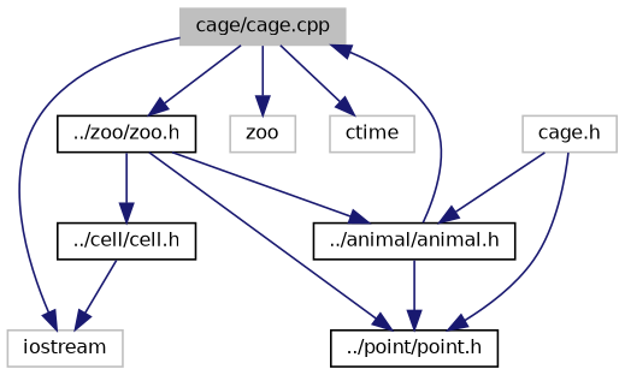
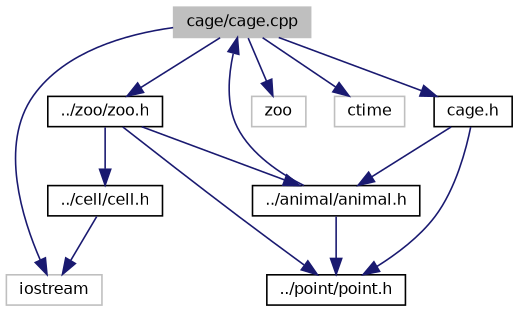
  digraph {
    node [color=black fillcolor=white fontname=Helvetica fontsize=10 shape=record style=filled]
    edge [color=midnightblue fontname=Helvetica fontsize=10 labelfontname=Helvetica labelfontsize=10 style=solid]
    n1 [color=grey75 fillcolor=grey75 fontcolor=black height=0.2 label="cage/cage.cpp" width=0.4]
-   n2 [color=grey75 height=0.2 label="cage.h" width=0.4]
+   n2 [height=0.2 label="cage.h" width=0.4]
    n3 [color=grey75 height=0.2 label=iostream width=0.4]
    n4 [height=0.2 label="../zoo/zoo.h" width=0.4]
    n5 [color=grey75 height=0.2 label=zoo width=0.4]
    n6 [color=grey75 height=0.2 label=ctime width=0.4]
    n7 [height=0.2 label="../point/point.h" width=0.4]
    n8 [height=0.2 label="../animal/animal.h" width=0.4]
    n9 [height=0.2 label="../cell/cell.h" width=0.4]
+   n1 -> n2
    n1 -> n3
    n1 -> n4
    n1 -> n5
    n1 -> n6
    n2 -> n7
    n2 -> n8
    n4 -> n7
    n4 -> n8
    n4 -> n9
    n8 -> n1
    n8 -> n7
    n9 -> n3
  }
